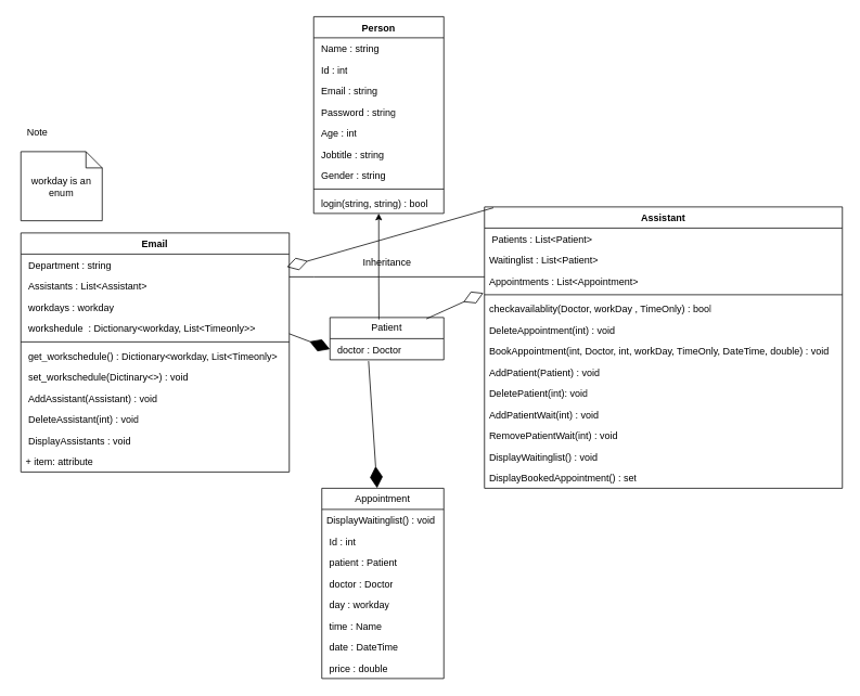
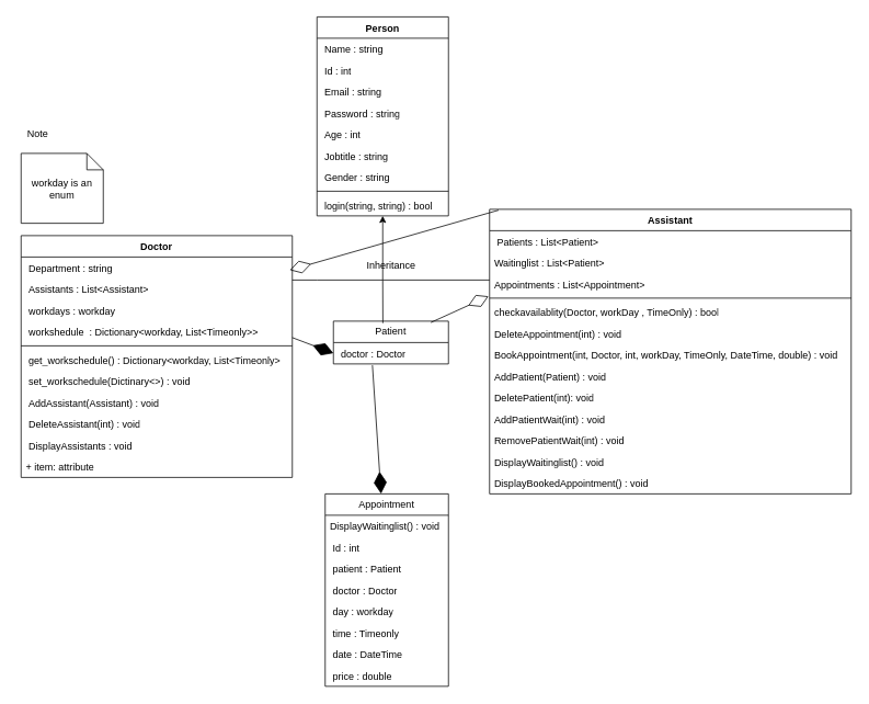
  <mxCell id="0" />
  <mxCell id="1" parent="0" />
  <mxCell id="2" value="Person" style="swimlane;fontStyle=1;align=center;verticalAlign=top;childLayout=stackLayout;horizontal=1;startSize=26;horizontalStack=0;resizeParent=1;resizeParentMax=0;resizeLast=0;collapsible=1;marginBottom=0;whiteSpace=wrap;html=1;" parent="1" vertex="1"><mxGeometry x="385" y="20" width="160" height="242" as="geometry" /></mxCell>
  <mxCell id="3" value="&amp;nbsp;Name : string" style="text;strokeColor=none;fillColor=none;align=left;verticalAlign=top;spacingLeft=4;spacingRight=4;overflow=hidden;rotatable=0;points=[[0,0.5],[1,0.5]];portConstraint=eastwest;whiteSpace=wrap;html=1;" parent="2" vertex="1"><mxGeometry y="26" width="160" height="26" as="geometry" /></mxCell>
  <mxCell id="4" value="&amp;nbsp;Id : int" style="text;strokeColor=none;fillColor=none;align=left;verticalAlign=top;spacingLeft=4;spacingRight=4;overflow=hidden;rotatable=0;points=[[0,0.5],[1,0.5]];portConstraint=eastwest;whiteSpace=wrap;html=1;" parent="2" vertex="1"><mxGeometry y="52" width="160" height="26" as="geometry" /></mxCell>
  <mxCell id="5" value="&amp;nbsp;Email : string" style="text;strokeColor=none;fillColor=none;align=left;verticalAlign=top;spacingLeft=4;spacingRight=4;overflow=hidden;rotatable=0;points=[[0,0.5],[1,0.5]];portConstraint=eastwest;whiteSpace=wrap;html=1;" parent="2" vertex="1"><mxGeometry y="78" width="160" height="26" as="geometry" /></mxCell>
  <mxCell id="6" value="&amp;nbsp;Password : string" style="text;strokeColor=none;fillColor=none;align=left;verticalAlign=top;spacingLeft=4;spacingRight=4;overflow=hidden;rotatable=0;points=[[0,0.5],[1,0.5]];portConstraint=eastwest;whiteSpace=wrap;html=1;" parent="2" vertex="1"><mxGeometry y="104" width="160" height="26" as="geometry" /></mxCell>
  <mxCell id="7" value="&amp;nbsp;Age : int" style="text;strokeColor=none;fillColor=none;align=left;verticalAlign=top;spacingLeft=4;spacingRight=4;overflow=hidden;rotatable=0;points=[[0,0.5],[1,0.5]];portConstraint=eastwest;whiteSpace=wrap;html=1;" parent="2" vertex="1"><mxGeometry y="130" width="160" height="26" as="geometry" /></mxCell>
  <mxCell id="8" value="&amp;nbsp;Jobtitle : string" style="text;strokeColor=none;fillColor=none;align=left;verticalAlign=top;spacingLeft=4;spacingRight=4;overflow=hidden;rotatable=0;points=[[0,0.5],[1,0.5]];portConstraint=eastwest;whiteSpace=wrap;html=1;" parent="2" vertex="1"><mxGeometry y="156" width="160" height="26" as="geometry" /></mxCell>
  <mxCell id="9" value="&amp;nbsp;Gender : string" style="text;strokeColor=none;fillColor=none;align=left;verticalAlign=top;spacingLeft=4;spacingRight=4;overflow=hidden;rotatable=0;points=[[0,0.5],[1,0.5]];portConstraint=eastwest;whiteSpace=wrap;html=1;" parent="2" vertex="1"><mxGeometry y="182" width="160" height="26" as="geometry" /></mxCell>
  <mxCell id="10" value="" style="line;strokeWidth=1;fillColor=none;align=left;verticalAlign=middle;spacingTop=-1;spacingLeft=3;spacingRight=3;rotatable=0;labelPosition=right;points=[];portConstraint=eastwest;strokeColor=inherit;" parent="2" vertex="1"><mxGeometry y="208" width="160" height="8" as="geometry" /></mxCell>
  <mxCell id="11" value="&amp;nbsp;login(string, string) : bool&amp;nbsp;" style="text;strokeColor=none;fillColor=none;align=left;verticalAlign=top;spacingLeft=4;spacingRight=4;overflow=hidden;rotatable=0;points=[[0,0.5],[1,0.5]];portConstraint=eastwest;whiteSpace=wrap;html=1;" parent="2" vertex="1"><mxGeometry y="216" width="160" height="26" as="geometry" /></mxCell>
- <mxCell id="12" value="Email" style="swimlane;fontStyle=1;align=center;verticalAlign=top;childLayout=stackLayout;horizontal=1;startSize=26;horizontalStack=0;resizeParent=1;resizeParentMax=0;resizeLast=0;collapsible=1;marginBottom=0;whiteSpace=wrap;html=1;" parent="1" vertex="1"><mxGeometry x="25" y="286" width="330" height="294" as="geometry"><mxRectangle x="30" y="370" width="80" height="30" as="alternateBounds" /></mxGeometry></mxCell>
+ <mxCell id="12" value="Doctor" style="swimlane;fontStyle=1;align=center;verticalAlign=top;childLayout=stackLayout;horizontal=1;startSize=26;horizontalStack=0;resizeParent=1;resizeParentMax=0;resizeLast=0;collapsible=1;marginBottom=0;whiteSpace=wrap;html=1;" parent="1" vertex="1"><mxGeometry x="25" y="286" width="330" height="294" as="geometry"><mxRectangle x="30" y="370" width="80" height="30" as="alternateBounds" /></mxGeometry></mxCell>
  <mxCell id="13" value="&amp;nbsp;Department : string" style="text;strokeColor=none;fillColor=none;align=left;verticalAlign=top;spacingLeft=4;spacingRight=4;overflow=hidden;rotatable=0;points=[[0,0.5],[1,0.5]];portConstraint=eastwest;whiteSpace=wrap;html=1;" parent="12" vertex="1"><mxGeometry y="26" width="330" height="26" as="geometry" /></mxCell>
  <mxCell id="14" value="&amp;nbsp;Assistants : List&amp;lt;Assistant&amp;gt;" style="text;strokeColor=none;fillColor=none;align=left;verticalAlign=top;spacingLeft=4;spacingRight=4;overflow=hidden;rotatable=0;points=[[0,0.5],[1,0.5]];portConstraint=eastwest;whiteSpace=wrap;html=1;" parent="12" vertex="1"><mxGeometry y="52" width="330" height="26" as="geometry" /></mxCell>
  <mxCell id="15" value="&amp;nbsp;workdays : workday" style="text;strokeColor=none;fillColor=none;align=left;verticalAlign=top;spacingLeft=4;spacingRight=4;overflow=hidden;rotatable=0;points=[[0,0.5],[1,0.5]];portConstraint=eastwest;whiteSpace=wrap;html=1;" parent="12" vertex="1"><mxGeometry y="78" width="330" height="26" as="geometry" /></mxCell>
  <mxCell id="16" value="&amp;nbsp;workshedule&amp;nbsp; : Dictionary&amp;lt;workday, List&amp;lt;Timeonly&amp;gt;&amp;gt;" style="text;strokeColor=none;fillColor=none;align=left;verticalAlign=top;spacingLeft=4;spacingRight=4;overflow=hidden;rotatable=0;points=[[0,0.5],[1,0.5]];portConstraint=eastwest;whiteSpace=wrap;html=1;" parent="12" vertex="1"><mxGeometry y="104" width="330" height="26" as="geometry" /></mxCell>
  <mxCell id="17" value="" style="line;strokeWidth=1;fillColor=none;align=left;verticalAlign=middle;spacingTop=-1;spacingLeft=3;spacingRight=3;rotatable=0;labelPosition=right;points=[];portConstraint=eastwest;strokeColor=inherit;" parent="12" vertex="1"><mxGeometry y="130" width="330" height="8" as="geometry" /></mxCell>
  <mxCell id="18" value="&amp;nbsp;get_workschedule() : Dictionary&amp;lt;workday, List&amp;lt;Timeonly&amp;gt;" style="text;strokeColor=none;fillColor=none;align=left;verticalAlign=top;spacingLeft=4;spacingRight=4;overflow=hidden;rotatable=0;points=[[0,0.5],[1,0.5]];portConstraint=eastwest;whiteSpace=wrap;html=1;" parent="12" vertex="1"><mxGeometry y="138" width="330" height="26" as="geometry" /></mxCell>
  <mxCell id="19" value="&amp;nbsp;set_workschedule(Dictinary&amp;lt;&amp;gt;) : void" style="text;strokeColor=none;fillColor=none;align=left;verticalAlign=top;spacingLeft=4;spacingRight=4;overflow=hidden;rotatable=0;points=[[0,0.5],[1,0.5]];portConstraint=eastwest;whiteSpace=wrap;html=1;" parent="12" vertex="1"><mxGeometry y="164" width="330" height="26" as="geometry" /></mxCell>
  <mxCell id="20" value="&amp;nbsp;AddAssistant(Assistant) : void" style="text;strokeColor=none;fillColor=none;align=left;verticalAlign=top;spacingLeft=4;spacingRight=4;overflow=hidden;rotatable=0;points=[[0,0.5],[1,0.5]];portConstraint=eastwest;whiteSpace=wrap;html=1;" parent="12" vertex="1"><mxGeometry y="190" width="330" height="26" as="geometry" /></mxCell>
  <mxCell id="21" value="&amp;nbsp;DeleteAssistant(int) : void" style="text;strokeColor=none;fillColor=none;align=left;verticalAlign=top;spacingLeft=4;spacingRight=4;overflow=hidden;rotatable=0;points=[[0,0.5],[1,0.5]];portConstraint=eastwest;whiteSpace=wrap;html=1;" parent="12" vertex="1"><mxGeometry y="216" width="330" height="26" as="geometry" /></mxCell>
  <mxCell id="22" value="&amp;nbsp;DisplayAssistants : void" style="text;strokeColor=none;fillColor=none;align=left;verticalAlign=top;spacingLeft=4;spacingRight=4;overflow=hidden;rotatable=0;points=[[0,0.5],[1,0.5]];portConstraint=eastwest;whiteSpace=wrap;html=1;" parent="12" vertex="1"><mxGeometry y="242" width="330" height="26" as="geometry" /></mxCell>
  <mxCell id="23" value="+ item: attribute" style="text;strokeColor=none;fillColor=none;align=left;verticalAlign=top;spacingLeft=4;spacingRight=4;overflow=hidden;rotatable=0;points=[[0,0.5],[1,0.5]];portConstraint=eastwest;whiteSpace=wrap;html=1;" parent="12" vertex="1"><mxGeometry y="268" width="330" height="26" as="geometry" /></mxCell>
  <mxCell id="24" value="workday is an enum" style="shape=note;size=20;whiteSpace=wrap;html=1;" parent="1" vertex="1"><mxGeometry x="25" y="186" width="100" height="85" as="geometry" /></mxCell>
  <mxCell id="25" value="Patient" style="swimlane;fontStyle=0;childLayout=stackLayout;horizontal=1;startSize=26;fillColor=none;horizontalStack=0;resizeParent=1;resizeParentMax=0;resizeLast=0;collapsible=1;marginBottom=0;whiteSpace=wrap;html=1;" parent="1" vertex="1"><mxGeometry x="405" y="390" width="140" height="52" as="geometry" /></mxCell>
  <mxCell id="26" value="&amp;nbsp;doctor : Doctor" style="text;strokeColor=none;fillColor=none;align=left;verticalAlign=top;spacingLeft=4;spacingRight=4;overflow=hidden;rotatable=0;points=[[0,0.5],[1,0.5]];portConstraint=eastwest;whiteSpace=wrap;html=1;" parent="25" vertex="1"><mxGeometry y="26" width="140" height="26" as="geometry" /></mxCell>
  <mxCell id="27" value="Appointment" style="swimlane;fontStyle=0;childLayout=stackLayout;horizontal=1;startSize=26;fillColor=none;horizontalStack=0;resizeParent=1;resizeParentMax=0;resizeLast=0;collapsible=1;marginBottom=0;whiteSpace=wrap;html=1;" parent="1" vertex="1"><mxGeometry x="395" y="600" width="150" height="234" as="geometry" /></mxCell>
  <mxCell id="28" value="DisplayWaitinglist() : void" style="text;strokeColor=none;fillColor=none;align=left;verticalAlign=top;spacingLeft=4;spacingRight=4;overflow=hidden;rotatable=0;points=[[0,0.5],[1,0.5]];portConstraint=eastwest;whiteSpace=wrap;html=1;" parent="27" vertex="1"><mxGeometry y="26" width="150" height="26" as="geometry" /></mxCell>
  <mxCell id="29" value="&amp;nbsp;Id : int" style="text;strokeColor=none;fillColor=none;align=left;verticalAlign=top;spacingLeft=4;spacingRight=4;overflow=hidden;rotatable=0;points=[[0,0.5],[1,0.5]];portConstraint=eastwest;whiteSpace=wrap;html=1;" parent="27" vertex="1"><mxGeometry y="52" width="150" height="26" as="geometry" /></mxCell>
  <mxCell id="30" value="&amp;nbsp;patient : Patient" style="text;strokeColor=none;fillColor=none;align=left;verticalAlign=top;spacingLeft=4;spacingRight=4;overflow=hidden;rotatable=0;points=[[0,0.5],[1,0.5]];portConstraint=eastwest;whiteSpace=wrap;html=1;" parent="27" vertex="1"><mxGeometry y="78" width="150" height="26" as="geometry" /></mxCell>
  <mxCell id="31" value="&amp;nbsp;doctor : Doctor&lt;br&gt;" style="text;strokeColor=none;fillColor=none;align=left;verticalAlign=top;spacingLeft=4;spacingRight=4;overflow=hidden;rotatable=0;points=[[0,0.5],[1,0.5]];portConstraint=eastwest;whiteSpace=wrap;html=1;" parent="27" vertex="1"><mxGeometry y="104" width="150" height="26" as="geometry" /></mxCell>
  <mxCell id="32" value="&amp;nbsp;day : workday" style="text;strokeColor=none;fillColor=none;align=left;verticalAlign=top;spacingLeft=4;spacingRight=4;overflow=hidden;rotatable=0;points=[[0,0.5],[1,0.5]];portConstraint=eastwest;whiteSpace=wrap;html=1;" parent="27" vertex="1"><mxGeometry y="130" width="150" height="26" as="geometry" /></mxCell>
- <mxCell id="33" value="&amp;nbsp;time : Name" style="text;strokeColor=none;fillColor=none;align=left;verticalAlign=top;spacingLeft=4;spacingRight=4;overflow=hidden;rotatable=0;points=[[0,0.5],[1,0.5]];portConstraint=eastwest;whiteSpace=wrap;html=1;" parent="27" vertex="1"><mxGeometry y="156" width="150" height="26" as="geometry" /></mxCell>
+ <mxCell id="33" value="&amp;nbsp;time : Timeonly" style="text;strokeColor=none;fillColor=none;align=left;verticalAlign=top;spacingLeft=4;spacingRight=4;overflow=hidden;rotatable=0;points=[[0,0.5],[1,0.5]];portConstraint=eastwest;whiteSpace=wrap;html=1;" parent="27" vertex="1"><mxGeometry y="156" width="150" height="26" as="geometry" /></mxCell>
  <mxCell id="34" value="&amp;nbsp;date : DateTime" style="text;strokeColor=none;fillColor=none;align=left;verticalAlign=top;spacingLeft=4;spacingRight=4;overflow=hidden;rotatable=0;points=[[0,0.5],[1,0.5]];portConstraint=eastwest;whiteSpace=wrap;html=1;" parent="27" vertex="1"><mxGeometry y="182" width="150" height="26" as="geometry" /></mxCell>
  <mxCell id="35" value="&amp;nbsp;price : double" style="text;strokeColor=none;fillColor=none;align=left;verticalAlign=top;spacingLeft=4;spacingRight=4;overflow=hidden;rotatable=0;points=[[0,0.5],[1,0.5]];portConstraint=eastwest;whiteSpace=wrap;html=1;" parent="27" vertex="1"><mxGeometry y="208" width="150" height="26" as="geometry" /></mxCell>
  <mxCell id="36" value="Assistant" style="swimlane;fontStyle=1;align=center;verticalAlign=top;childLayout=stackLayout;horizontal=1;startSize=26;horizontalStack=0;resizeParent=1;resizeParentMax=0;resizeLast=0;collapsible=1;marginBottom=0;whiteSpace=wrap;html=1;" parent="1" vertex="1"><mxGeometry x="595" y="254" width="440" height="346" as="geometry" /></mxCell>
  <mxCell id="37" value="&amp;nbsp;Patients : List&amp;lt;Patient&amp;gt;" style="text;strokeColor=none;fillColor=none;align=left;verticalAlign=top;spacingLeft=4;spacingRight=4;overflow=hidden;rotatable=0;points=[[0,0.5],[1,0.5]];portConstraint=eastwest;whiteSpace=wrap;html=1;" parent="36" vertex="1"><mxGeometry y="26" width="440" height="26" as="geometry" /></mxCell>
  <mxCell id="38" value="Waitinglist : List&amp;lt;Patient&amp;gt;&lt;br&gt;&amp;nbsp;" style="text;strokeColor=none;fillColor=none;align=left;verticalAlign=top;spacingLeft=4;spacingRight=4;overflow=hidden;rotatable=0;points=[[0,0.5],[1,0.5]];portConstraint=eastwest;whiteSpace=wrap;html=1;" parent="36" vertex="1"><mxGeometry y="52" width="440" height="26" as="geometry" /></mxCell>
  <mxCell id="39" value="Appointments :&amp;nbsp;List&amp;lt;Appointment&amp;gt;" style="text;strokeColor=none;fillColor=none;align=left;verticalAlign=top;spacingLeft=4;spacingRight=4;overflow=hidden;rotatable=0;points=[[0,0.5],[1,0.5]];portConstraint=eastwest;whiteSpace=wrap;html=1;" parent="36" vertex="1"><mxGeometry y="78" width="440" height="26" as="geometry" /></mxCell>
  <mxCell id="40" value="" style="line;strokeWidth=1;fillColor=none;align=left;verticalAlign=middle;spacingTop=-1;spacingLeft=3;spacingRight=3;rotatable=0;labelPosition=right;points=[];portConstraint=eastwest;strokeColor=inherit;" parent="36" vertex="1"><mxGeometry y="104" width="440" height="8" as="geometry" /></mxCell>
  <mxCell id="41" value="checkavailablity(Doctor, workDay , TimeOnly) : bool" style="text;strokeColor=none;fillColor=none;align=left;verticalAlign=top;spacingLeft=4;spacingRight=4;overflow=hidden;rotatable=0;points=[[0,0.5],[1,0.5]];portConstraint=eastwest;whiteSpace=wrap;html=1;" parent="36" vertex="1"><mxGeometry y="112" width="440" height="26" as="geometry" /></mxCell>
  <mxCell id="42" value="DeleteAppointment(int) : void" style="text;strokeColor=none;fillColor=none;align=left;verticalAlign=top;spacingLeft=4;spacingRight=4;overflow=hidden;rotatable=0;points=[[0,0.5],[1,0.5]];portConstraint=eastwest;whiteSpace=wrap;html=1;" parent="36" vertex="1"><mxGeometry y="138" width="440" height="26" as="geometry" /></mxCell>
  <mxCell id="43" value="BookAppointment(int, Doctor, int, workDay, TimeOnly, DateTime, double) : void" style="text;strokeColor=none;fillColor=none;align=left;verticalAlign=top;spacingLeft=4;spacingRight=4;overflow=hidden;rotatable=0;points=[[0,0.5],[1,0.5]];portConstraint=eastwest;whiteSpace=wrap;html=1;" parent="36" vertex="1"><mxGeometry y="164" width="440" height="26" as="geometry" /></mxCell>
  <mxCell id="44" value="AddPatient(Patient) : void" style="text;strokeColor=none;fillColor=none;align=left;verticalAlign=top;spacingLeft=4;spacingRight=4;overflow=hidden;rotatable=0;points=[[0,0.5],[1,0.5]];portConstraint=eastwest;whiteSpace=wrap;html=1;" parent="36" vertex="1"><mxGeometry y="190" width="440" height="26" as="geometry" /></mxCell>
  <mxCell id="45" value="DeletePatient(int): void" style="text;strokeColor=none;fillColor=none;align=left;verticalAlign=top;spacingLeft=4;spacingRight=4;overflow=hidden;rotatable=0;points=[[0,0.5],[1,0.5]];portConstraint=eastwest;whiteSpace=wrap;html=1;" parent="36" vertex="1"><mxGeometry y="216" width="440" height="26" as="geometry" /></mxCell>
  <mxCell id="46" value="AddPatientWait(int) : void" style="text;strokeColor=none;fillColor=none;align=left;verticalAlign=top;spacingLeft=4;spacingRight=4;overflow=hidden;rotatable=0;points=[[0,0.5],[1,0.5]];portConstraint=eastwest;whiteSpace=wrap;html=1;" parent="36" vertex="1"><mxGeometry y="242" width="440" height="26" as="geometry" /></mxCell>
  <mxCell id="47" value="RemovePatientWait(int) : void" style="text;strokeColor=none;fillColor=none;align=left;verticalAlign=top;spacingLeft=4;spacingRight=4;overflow=hidden;rotatable=0;points=[[0,0.5],[1,0.5]];portConstraint=eastwest;whiteSpace=wrap;html=1;" parent="36" vertex="1"><mxGeometry y="268" width="440" height="26" as="geometry" /></mxCell>
  <mxCell id="48" value="DisplayWaitinglist() : void" style="text;strokeColor=none;fillColor=none;align=left;verticalAlign=top;spacingLeft=4;spacingRight=4;overflow=hidden;rotatable=0;points=[[0,0.5],[1,0.5]];portConstraint=eastwest;whiteSpace=wrap;html=1;" parent="36" vertex="1"><mxGeometry y="294" width="440" height="26" as="geometry" /></mxCell>
- <mxCell id="49" value="DisplayBookedAppointment() : set" style="text;strokeColor=none;fillColor=none;align=left;verticalAlign=top;spacingLeft=4;spacingRight=4;overflow=hidden;rotatable=0;points=[[0,0.5],[1,0.5]];portConstraint=eastwest;whiteSpace=wrap;html=1;" parent="36" vertex="1"><mxGeometry y="320" width="440" height="26" as="geometry" /></mxCell>
+ <mxCell id="49" value="DisplayBookedAppointment() : void" style="text;strokeColor=none;fillColor=none;align=left;verticalAlign=top;spacingLeft=4;spacingRight=4;overflow=hidden;rotatable=0;points=[[0,0.5],[1,0.5]];portConstraint=eastwest;whiteSpace=wrap;html=1;" parent="36" vertex="1"><mxGeometry y="320" width="440" height="26" as="geometry" /></mxCell>
  <mxCell id="50" value="" style="endArrow=classic;html=1;rounded=0;" edge="1" parent="1" target="11"><mxGeometry width="50" height="50" relative="1" as="geometry"><mxPoint x="465" y="340" as="sourcePoint" /><mxPoint x="515" y="290" as="targetPoint" /></mxGeometry></mxCell>
  <mxCell id="51" value="" style="endArrow=none;html=1;rounded=0;entryX=0;entryY=0.308;entryDx=0;entryDy=0;entryPerimeter=0;" edge="1" parent="1" target="39"><mxGeometry width="50" height="50" relative="1" as="geometry"><mxPoint x="465" y="340" as="sourcePoint" /><mxPoint x="515" y="290" as="targetPoint" /></mxGeometry></mxCell>
  <mxCell id="52" value="" style="endArrow=none;html=1;rounded=0;" edge="1" parent="1"><mxGeometry width="50" height="50" relative="1" as="geometry"><mxPoint x="465" y="340" as="sourcePoint" /><mxPoint x="355" y="340" as="targetPoint" /><Array as="points"><mxPoint x="385" y="340" /></Array></mxGeometry></mxCell>
  <mxCell id="53" value="" style="endArrow=none;html=1;rounded=0;entryX=0.43;entryY=0.046;entryDx=0;entryDy=0;entryPerimeter=0;" edge="1" parent="1" target="25"><mxGeometry width="50" height="50" relative="1" as="geometry"><mxPoint x="465" y="340" as="sourcePoint" /><mxPoint x="515" y="290" as="targetPoint" /></mxGeometry></mxCell>
  <mxCell id="54" value="" style="endArrow=diamondThin;endFill=1;endSize=24;html=1;rounded=0;entryX=0.453;entryY=-0.001;entryDx=0;entryDy=0;entryPerimeter=0;exitX=0.339;exitY=1.062;exitDx=0;exitDy=0;exitPerimeter=0;" edge="1" parent="1" source="26" target="27"><mxGeometry width="160" relative="1" as="geometry"><mxPoint x="405" y="410" as="sourcePoint" /><mxPoint x="565" y="410" as="targetPoint" /></mxGeometry></mxCell>
  <mxCell id="55" value="" style="endArrow=diamondThin;endFill=0;endSize=24;html=1;rounded=0;exitX=0.025;exitY=0.003;exitDx=0;exitDy=0;exitPerimeter=0;" edge="1" parent="1" source="36"><mxGeometry width="160" relative="1" as="geometry"><mxPoint x="588.02" y="250.002" as="sourcePoint" /><mxPoint x="351.98" y="327.933" as="targetPoint" /></mxGeometry></mxCell>
  <mxCell id="56" value="" style="endArrow=diamondThin;endFill=0;endSize=24;html=1;rounded=0;exitX=0.847;exitY=0.031;exitDx=0;exitDy=0;exitPerimeter=0;entryX=-0.003;entryY=0.225;entryDx=0;entryDy=0;entryPerimeter=0;" edge="1" parent="1" source="25" target="40"><mxGeometry width="160" relative="1" as="geometry"><mxPoint x="405" y="410" as="sourcePoint" /><mxPoint x="565" y="410" as="targetPoint" /></mxGeometry></mxCell>
  <mxCell id="57" value="" style="endArrow=diamondThin;endFill=1;endSize=24;html=1;rounded=0;entryX=0;entryY=0.5;entryDx=0;entryDy=0;" edge="1" parent="1" target="26"><mxGeometry width="160" relative="1" as="geometry"><mxPoint x="355" y="410" as="sourcePoint" /><mxPoint x="515" y="410" as="targetPoint" /></mxGeometry></mxCell>
  <mxCell id="58" value="Inheritance" style="text;html=1;align=center;verticalAlign=middle;resizable=0;points=[];autosize=1;strokeColor=none;fillColor=none;" vertex="1" parent="1"><mxGeometry x="435" y="308" width="80" height="30" as="geometry" /></mxCell>
  <mxCell id="59" value="Note" style="text;html=1;align=center;verticalAlign=middle;resizable=0;points=[];autosize=1;strokeColor=none;fillColor=none;" vertex="1" parent="1"><mxGeometry x="20" y="148" width="50" height="30" as="geometry" /></mxCell>
